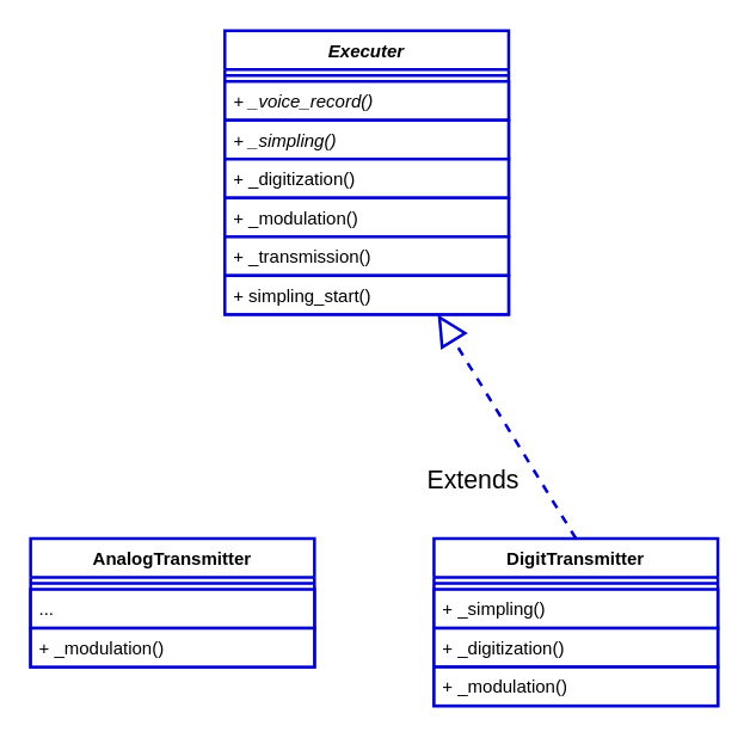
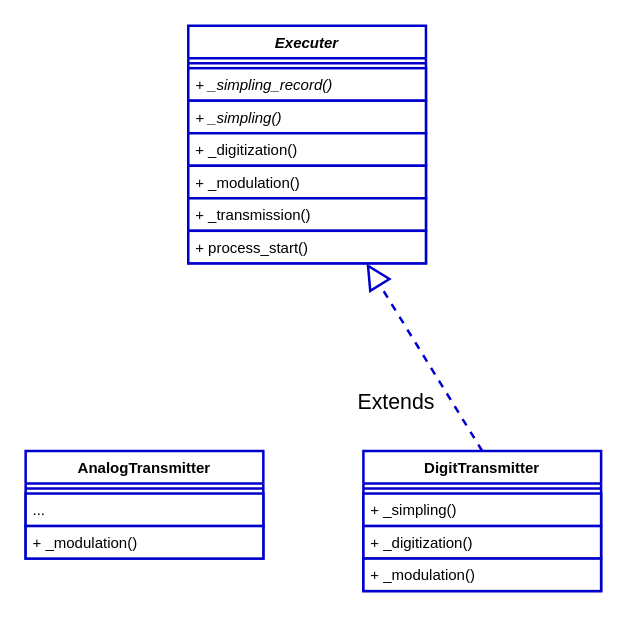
  <mxCell id="0" />
  <mxCell id="1" parent="0" />
  <mxCell id="2" value="Executer" style="swimlane;fontStyle=3;align=center;verticalAlign=top;childLayout=stackLayout;horizontal=1;startSize=26;horizontalStack=0;resizeParent=1;resizeParentMax=0;resizeLast=0;collapsible=1;marginBottom=0;fontColor=#000000;strokeColor=#0000CC;strokeWidth=2;fillColor=#FFFFFF;" parent="1" vertex="1"><mxGeometry x="150" y="20" width="190" height="190" as="geometry" /></mxCell>
  <mxCell id="3" value="" style="line;strokeWidth=2;align=left;verticalAlign=middle;spacingTop=-1;spacingLeft=3;spacingRight=3;rotatable=0;labelPosition=right;points=[];portConstraint=eastwest;fontColor=#000000;strokeColor=#0000CC;fillColor=#FFFFFF;" parent="2" vertex="1"><mxGeometry y="26" width="190" height="8" as="geometry" /></mxCell>
- <mxCell id="4" value="+ _voice_record()" style="text;align=left;verticalAlign=top;spacingLeft=4;spacingRight=4;overflow=hidden;rotatable=0;points=[[0,0.5],[1,0.5]];portConstraint=eastwest;fontColor=#000000;strokeColor=#0000CC;strokeWidth=2;fillColor=#FFFFFF;fontStyle=2" parent="2" vertex="1"><mxGeometry y="34" width="190" height="26" as="geometry" /></mxCell>
+ <mxCell id="4" value="+ _simpling_record()" style="text;align=left;verticalAlign=top;spacingLeft=4;spacingRight=4;overflow=hidden;rotatable=0;points=[[0,0.5],[1,0.5]];portConstraint=eastwest;fontColor=#000000;strokeColor=#0000CC;strokeWidth=2;fillColor=#FFFFFF;fontStyle=2" parent="2" vertex="1"><mxGeometry y="34" width="190" height="26" as="geometry" /></mxCell>
  <mxCell id="5" value="+ _simpling()" style="text;align=left;verticalAlign=top;spacingLeft=4;spacingRight=4;overflow=hidden;rotatable=0;points=[[0,0.5],[1,0.5]];portConstraint=eastwest;fontColor=#000000;strokeColor=#0000CC;strokeWidth=2;fillColor=#FFFFFF;fontStyle=2" parent="2" vertex="1"><mxGeometry y="60" width="190" height="26" as="geometry" /></mxCell>
  <mxCell id="6" value="+ _digitization()" style="text;align=left;verticalAlign=top;spacingLeft=4;spacingRight=4;overflow=hidden;rotatable=0;points=[[0,0.5],[1,0.5]];portConstraint=eastwest;fontColor=#000000;strokeColor=#0000CC;strokeWidth=2;fillColor=#FFFFFF;fontStyle=0" parent="2" vertex="1"><mxGeometry y="86" width="190" height="26" as="geometry" /></mxCell>
  <mxCell id="7" value="+ _modulation()" style="text;align=left;verticalAlign=top;spacingLeft=4;spacingRight=4;overflow=hidden;rotatable=0;points=[[0,0.5],[1,0.5]];portConstraint=eastwest;fontColor=#000000;strokeColor=#0000CC;strokeWidth=2;fillColor=#FFFFFF;fontStyle=0" parent="2" vertex="1"><mxGeometry y="112" width="190" height="26" as="geometry" /></mxCell>
  <mxCell id="8" value="+ _transmission()" style="text;align=left;verticalAlign=top;spacingLeft=4;spacingRight=4;overflow=hidden;rotatable=0;points=[[0,0.5],[1,0.5]];portConstraint=eastwest;fontColor=#000000;strokeColor=#0000CC;strokeWidth=2;fillColor=#FFFFFF;fontStyle=0" vertex="1" parent="2"><mxGeometry y="138" width="190" height="26" as="geometry" /></mxCell>
- <mxCell id="9" value="+ simpling_start()" style="text;align=left;verticalAlign=top;spacingLeft=4;spacingRight=4;overflow=hidden;rotatable=0;points=[[0,0.5],[1,0.5]];portConstraint=eastwest;fontColor=#000000;strokeColor=#0000CC;strokeWidth=2;fillColor=#FFFFFF;fontStyle=0" parent="2" vertex="1"><mxGeometry y="164" width="190" height="26" as="geometry" /></mxCell>
+ <mxCell id="9" value="+ process_start()" style="text;align=left;verticalAlign=top;spacingLeft=4;spacingRight=4;overflow=hidden;rotatable=0;points=[[0,0.5],[1,0.5]];portConstraint=eastwest;fontColor=#000000;strokeColor=#0000CC;strokeWidth=2;fillColor=#FFFFFF;fontStyle=0" parent="2" vertex="1"><mxGeometry y="164" width="190" height="26" as="geometry" /></mxCell>
  <mxCell id="10" value="AnalogTransmitter" style="swimlane;fontStyle=1;align=center;verticalAlign=top;childLayout=stackLayout;horizontal=1;startSize=26;horizontalStack=0;resizeParent=1;resizeParentMax=0;resizeLast=0;collapsible=1;marginBottom=0;fontColor=#000000;strokeColor=#0000CC;strokeWidth=2;fillColor=#FFFFFF;" parent="1" vertex="1"><mxGeometry x="20" y="360" width="190" height="86" as="geometry" /></mxCell>
  <mxCell id="11" value="" style="line;strokeWidth=2;align=left;verticalAlign=middle;spacingTop=-1;spacingLeft=3;spacingRight=3;rotatable=0;labelPosition=right;points=[];portConstraint=eastwest;fontColor=#000000;strokeColor=#0000CC;fillColor=#FFFFFF;" parent="10" vertex="1"><mxGeometry y="26" width="190" height="8" as="geometry" /></mxCell>
  <mxCell id="12" value="..." style="text;align=left;verticalAlign=top;spacingLeft=4;spacingRight=4;overflow=hidden;rotatable=0;points=[[0,0.5],[1,0.5]];portConstraint=eastwest;fontColor=#000000;strokeColor=#0000CC;strokeWidth=2;fillColor=#FFFFFF;fontStyle=0" parent="10" vertex="1"><mxGeometry y="34" width="190" height="26" as="geometry" /></mxCell>
  <mxCell id="13" value="+ _modulation()" style="text;align=left;verticalAlign=top;spacingLeft=4;spacingRight=4;overflow=hidden;rotatable=0;points=[[0,0.5],[1,0.5]];portConstraint=eastwest;fontColor=#000000;strokeColor=#0000CC;strokeWidth=2;fillColor=#FFFFFF;fontStyle=0" parent="10" vertex="1"><mxGeometry y="60" width="190" height="26" as="geometry" /></mxCell>
  <mxCell id="14" value="DigitTransmitter" style="swimlane;fontStyle=1;align=center;verticalAlign=top;childLayout=stackLayout;horizontal=1;startSize=26;horizontalStack=0;resizeParent=1;resizeParentMax=0;resizeLast=0;collapsible=1;marginBottom=0;fontColor=#000000;strokeColor=#0000CC;strokeWidth=2;fillColor=#FFFFFF;" parent="1" vertex="1"><mxGeometry x="290" y="360" width="190" height="112" as="geometry"><mxRectangle x="360" y="470" width="150" height="30" as="alternateBounds" /></mxGeometry></mxCell>
  <mxCell id="15" value="" style="line;strokeWidth=2;align=left;verticalAlign=middle;spacingTop=-1;spacingLeft=3;spacingRight=3;rotatable=0;labelPosition=right;points=[];portConstraint=eastwest;fontColor=#000000;strokeColor=#0000CC;fillColor=#FFFFFF;" parent="14" vertex="1"><mxGeometry y="26" width="190" height="8" as="geometry" /></mxCell>
  <mxCell id="16" value="+ _simpling()" style="text;align=left;verticalAlign=top;spacingLeft=4;spacingRight=4;overflow=hidden;rotatable=0;points=[[0,0.5],[1,0.5]];portConstraint=eastwest;fontColor=#000000;strokeColor=#0000CC;strokeWidth=2;fillColor=#FFFFFF;fontStyle=0" parent="14" vertex="1"><mxGeometry y="34" width="190" height="26" as="geometry" /></mxCell>
  <mxCell id="17" value="+ _digitization()" style="text;align=left;verticalAlign=top;spacingLeft=4;spacingRight=4;overflow=hidden;rotatable=0;points=[[0,0.5],[1,0.5]];portConstraint=eastwest;fontColor=#000000;strokeColor=#0000CC;strokeWidth=2;fillColor=#FFFFFF;fontStyle=0" parent="14" vertex="1"><mxGeometry y="60" width="190" height="26" as="geometry" /></mxCell>
  <mxCell id="18" value="+ _modulation()" style="text;align=left;verticalAlign=top;spacingLeft=4;spacingRight=4;overflow=hidden;rotatable=0;points=[[0,0.5],[1,0.5]];portConstraint=eastwest;fontColor=#000000;strokeColor=#0000CC;strokeWidth=2;fillColor=#FFFFFF;fontStyle=0" parent="14" vertex="1"><mxGeometry y="86" width="190" height="26" as="geometry" /></mxCell>
  <mxCell id="19" value="Extends" style="endArrow=block;endSize=16;endFill=0;html=1;entryX=0.75;entryY=1;entryDx=0;entryDy=0;exitX=0.5;exitY=0;exitDx=0;exitDy=0;strokeWidth=2;strokeColor=#0000CC;fontSize=17;labelBackgroundColor=none;fontColor=#000000;dashed=1;" parent="1" source="14" target="2" edge="1"><mxGeometry x="-0.217" y="39" width="160" relative="1" as="geometry"><mxPoint x="125" y="370" as="sourcePoint" /><mxPoint x="207.5" y="246" as="targetPoint" /><mxPoint as="offset" /></mxGeometry></mxCell>
